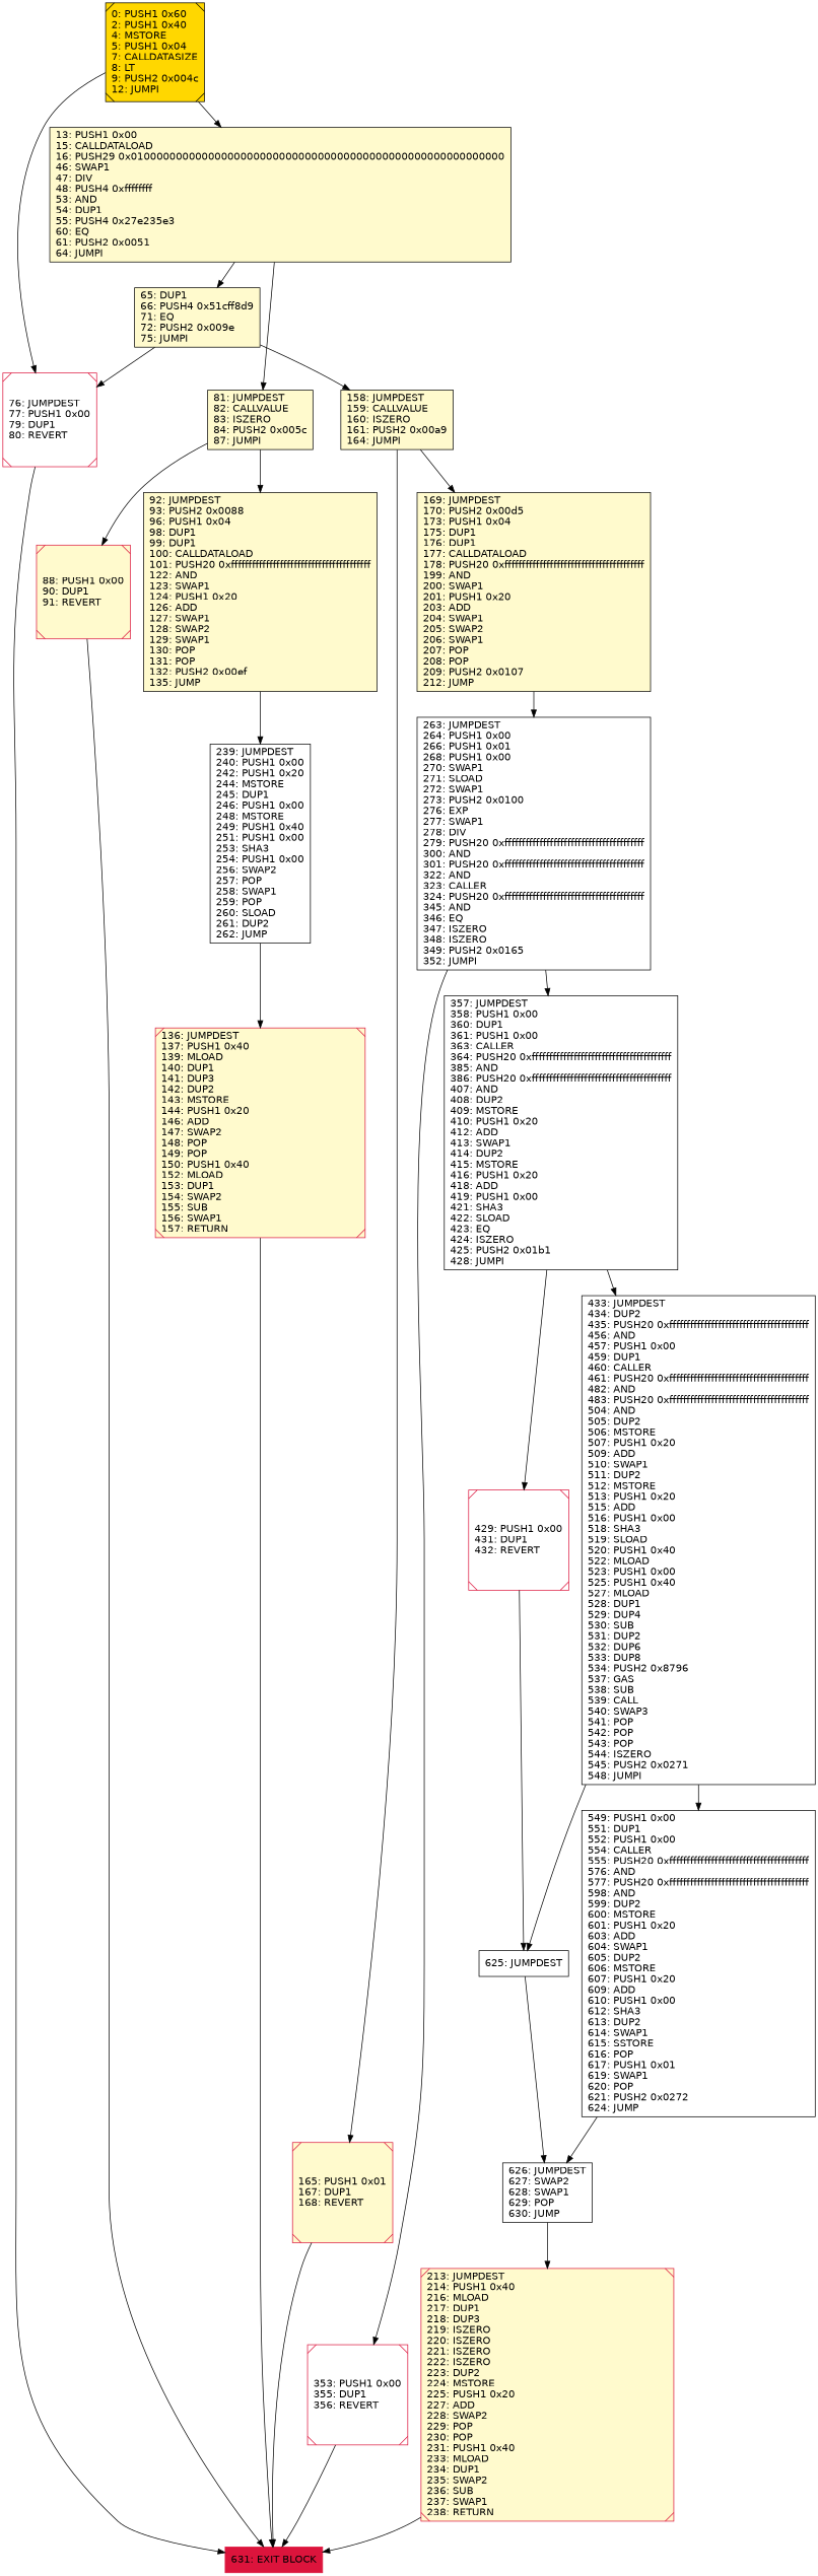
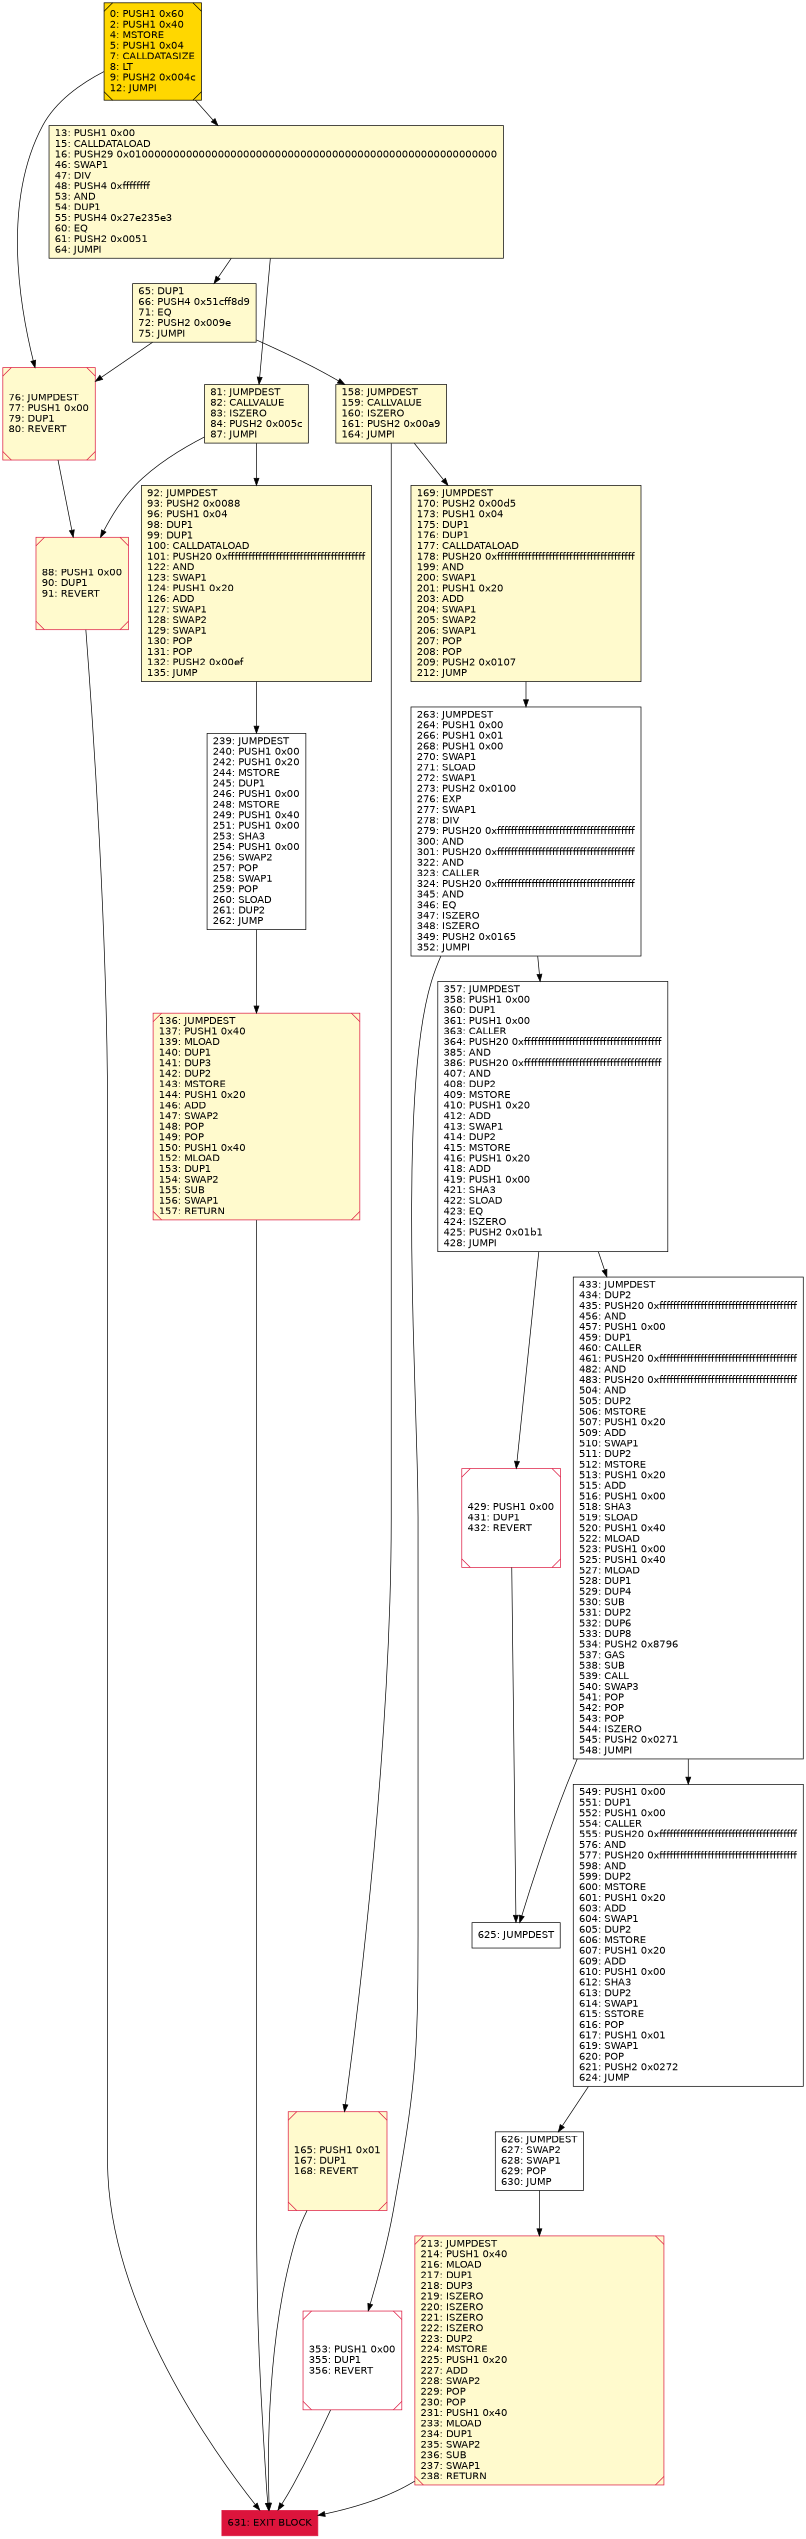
  digraph {
    fontname="DejaVu Sans"
    rankdir=UD
    node [color=black fillcolor=lemonchiffon fontcolor=black fontname="DejaVu Sans" shape=box style=filled]
    edge [fontname="DejaVu Sans"]
    n1 [fillcolor=white label="263: JUMPDEST\l264: PUSH1 0x00\l266: PUSH1 0x01\l268: PUSH1 0x00\l270: SWAP1\l271: SLOAD\l272: SWAP1\l273: PUSH2 0x0100\l276: EXP\l277: SWAP1\l278: DIV\l279: PUSH20 0xffffffffffffffffffffffffffffffffffffffff\l300: AND\l301: PUSH20 0xffffffffffffffffffffffffffffffffffffffff\l322: AND\l323: CALLER\l324: PUSH20 0xffffffffffffffffffffffffffffffffffffffff\l345: AND\l346: EQ\l347: ISZERO\l348: ISZERO\l349: PUSH2 0x0165\l352: JUMPI\l"]
    n2 [color=crimson fillcolor=white label="353: PUSH1 0x00\l355: DUP1\l356: REVERT\l" shape=Msquare]
    n3 [fillcolor=white label="357: JUMPDEST\l358: PUSH1 0x00\l360: DUP1\l361: PUSH1 0x00\l363: CALLER\l364: PUSH20 0xffffffffffffffffffffffffffffffffffffffff\l385: AND\l386: PUSH20 0xffffffffffffffffffffffffffffffffffffffff\l407: AND\l408: DUP2\l409: MSTORE\l410: PUSH1 0x20\l412: ADD\l413: SWAP1\l414: DUP2\l415: MSTORE\l416: PUSH1 0x20\l418: ADD\l419: PUSH1 0x00\l421: SHA3\l422: SLOAD\l423: EQ\l424: ISZERO\l425: PUSH2 0x01b1\l428: JUMPI\l"]
    n4 [color=crimson fillcolor=crimson label="631: EXIT BLOCK\l"]
    n5 [fillcolor=white label="433: JUMPDEST\l434: DUP2\l435: PUSH20 0xffffffffffffffffffffffffffffffffffffffff\l456: AND\l457: PUSH1 0x00\l459: DUP1\l460: CALLER\l461: PUSH20 0xffffffffffffffffffffffffffffffffffffffff\l482: AND\l483: PUSH20 0xffffffffffffffffffffffffffffffffffffffff\l504: AND\l505: DUP2\l506: MSTORE\l507: PUSH1 0x20\l509: ADD\l510: SWAP1\l511: DUP2\l512: MSTORE\l513: PUSH1 0x20\l515: ADD\l516: PUSH1 0x00\l518: SHA3\l519: SLOAD\l520: PUSH1 0x40\l522: MLOAD\l523: PUSH1 0x00\l525: PUSH1 0x40\l527: MLOAD\l528: DUP1\l529: DUP4\l530: SUB\l531: DUP2\l532: DUP6\l533: DUP8\l534: PUSH2 0x8796\l537: GAS\l538: SUB\l539: CALL\l540: SWAP3\l541: POP\l542: POP\l543: POP\l544: ISZERO\l545: PUSH2 0x0271\l548: JUMPI\l"]
    n6 [color=crimson fillcolor=white label="429: PUSH1 0x00\l431: DUP1\l432: REVERT\l" shape=Msquare]
    n7 [color=crimson label="165: PUSH1 0x01\l167: DUP1\l168: REVERT\l" shape=Msquare]
    n8 [fillcolor=white label="549: PUSH1 0x00\l551: DUP1\l552: PUSH1 0x00\l554: CALLER\l555: PUSH20 0xffffffffffffffffffffffffffffffffffffffff\l576: AND\l577: PUSH20 0xffffffffffffffffffffffffffffffffffffffff\l598: AND\l599: DUP2\l600: MSTORE\l601: PUSH1 0x20\l603: ADD\l604: SWAP1\l605: DUP2\l606: MSTORE\l607: PUSH1 0x20\l609: ADD\l610: PUSH1 0x00\l612: SHA3\l613: DUP2\l614: SWAP1\l615: SSTORE\l616: POP\l617: PUSH1 0x01\l619: SWAP1\l620: POP\l621: PUSH2 0x0272\l624: JUMP\l"]
    n9 [fillcolor=white label="625: JUMPDEST\l"]
    n10 [fillcolor=gold label="0: PUSH1 0x60\l2: PUSH1 0x40\l4: MSTORE\l5: PUSH1 0x04\l7: CALLDATASIZE\l8: LT\l9: PUSH2 0x004c\l12: JUMPI\l" shape=Msquare]
-   n11 [color=crimson fillcolor=white label="76: JUMPDEST\l77: PUSH1 0x00\l79: DUP1\l80: REVERT\l" shape=Msquare]
+   n11 [color=crimson label="76: JUMPDEST\l77: PUSH1 0x00\l79: DUP1\l80: REVERT\l" shape=Msquare]
    n12 [label="13: PUSH1 0x00\l15: CALLDATALOAD\l16: PUSH29 0x0100000000000000000000000000000000000000000000000000000000\l46: SWAP1\l47: DIV\l48: PUSH4 0xffffffff\l53: AND\l54: DUP1\l55: PUSH4 0x27e235e3\l60: EQ\l61: PUSH2 0x0051\l64: JUMPI\l"]
    n13 [label="65: DUP1\l66: PUSH4 0x51cff8d9\l71: EQ\l72: PUSH2 0x009e\l75: JUMPI\l"]
    n14 [label="81: JUMPDEST\l82: CALLVALUE\l83: ISZERO\l84: PUSH2 0x005c\l87: JUMPI\l"]
    n15 [color=crimson label="213: JUMPDEST\l214: PUSH1 0x40\l216: MLOAD\l217: DUP1\l218: DUP3\l219: ISZERO\l220: ISZERO\l221: ISZERO\l222: ISZERO\l223: DUP2\l224: MSTORE\l225: PUSH1 0x20\l227: ADD\l228: SWAP2\l229: POP\l230: POP\l231: PUSH1 0x40\l233: MLOAD\l234: DUP1\l235: SWAP2\l236: SUB\l237: SWAP1\l238: RETURN\l" shape=Msquare]
    n16 [label="92: JUMPDEST\l93: PUSH2 0x0088\l96: PUSH1 0x04\l98: DUP1\l99: DUP1\l100: CALLDATALOAD\l101: PUSH20 0xffffffffffffffffffffffffffffffffffffffff\l122: AND\l123: SWAP1\l124: PUSH1 0x20\l126: ADD\l127: SWAP1\l128: SWAP2\l129: SWAP1\l130: POP\l131: POP\l132: PUSH2 0x00ef\l135: JUMP\l"]
    n17 [fillcolor=white label="239: JUMPDEST\l240: PUSH1 0x00\l242: PUSH1 0x20\l244: MSTORE\l245: DUP1\l246: PUSH1 0x00\l248: MSTORE\l249: PUSH1 0x40\l251: PUSH1 0x00\l253: SHA3\l254: PUSH1 0x00\l256: SWAP2\l257: POP\l258: SWAP1\l259: POP\l260: SLOAD\l261: DUP2\l262: JUMP\l"]
    n18 [color=crimson label="136: JUMPDEST\l137: PUSH1 0x40\l139: MLOAD\l140: DUP1\l141: DUP3\l142: DUP2\l143: MSTORE\l144: PUSH1 0x20\l146: ADD\l147: SWAP2\l148: POP\l149: POP\l150: PUSH1 0x40\l152: MLOAD\l153: DUP1\l154: SWAP2\l155: SUB\l156: SWAP1\l157: RETURN\l" shape=Msquare]
    n19 [fillcolor=white label="626: JUMPDEST\l627: SWAP2\l628: SWAP1\l629: POP\l630: JUMP\l"]
    n20 [label="169: JUMPDEST\l170: PUSH2 0x00d5\l173: PUSH1 0x04\l175: DUP1\l176: DUP1\l177: CALLDATALOAD\l178: PUSH20 0xffffffffffffffffffffffffffffffffffffffff\l199: AND\l200: SWAP1\l201: PUSH1 0x20\l203: ADD\l204: SWAP1\l205: SWAP2\l206: SWAP1\l207: POP\l208: POP\l209: PUSH2 0x0107\l212: JUMP\l"]
    n21 [label="158: JUMPDEST\l159: CALLVALUE\l160: ISZERO\l161: PUSH2 0x00a9\l164: JUMPI\l"]
    n22 [color=crimson label="88: PUSH1 0x00\l90: DUP1\l91: REVERT\l" shape=Msquare]
    n1 -> n2
    n1 -> n3
    n2 -> n4
    n3 -> n5
    n3 -> n6
    n5 -> n8
    n5 -> n9
    n6 -> n9
    n7 -> n4
    n8 -> n19
-   n9 -> n19
    n10 -> n11
    n10 -> n12
-   n11 -> n4
+   n11 -> n22
    n12 -> n13
    n12 -> n14
    n13 -> n11
    n13 -> n21
    n14 -> n16
    n14 -> n22
    n15 -> n4
    n16 -> n17
    n17 -> n18
    n18 -> n4
    n19 -> n15
    n20 -> n1
    n21 -> n7
    n21 -> n20
    n22 -> n4
  }
